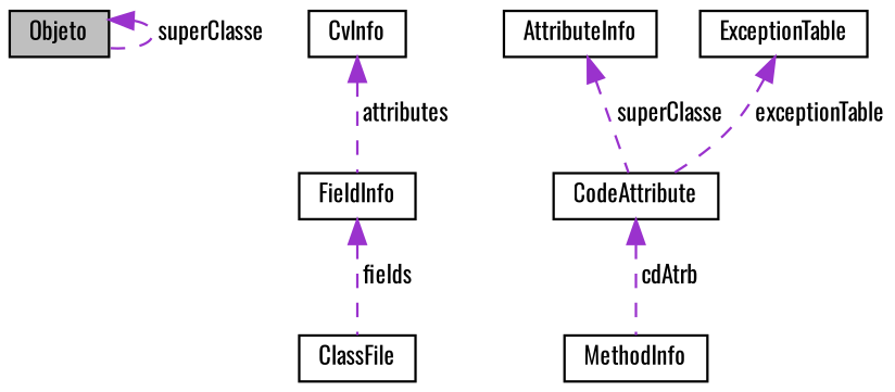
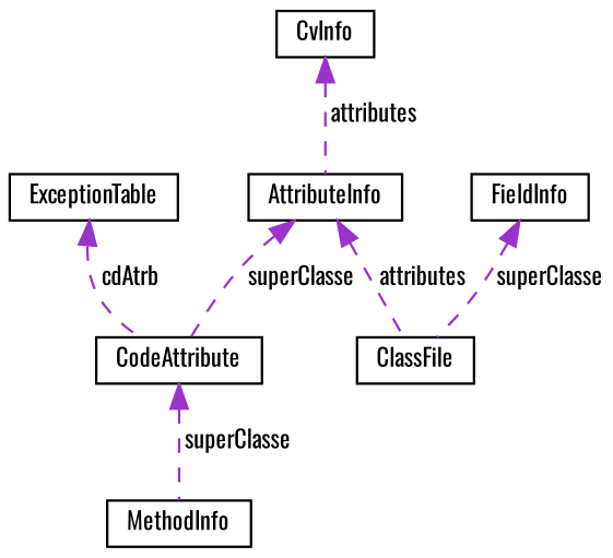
  digraph {
    fontname=Oswald
    node [color=black fillcolor=white fontname=Oswald fontsize=10 shape=record style=filled]
    edge [color=darkorchid3 dir=back fontname=Oswald fontsize=10 labelfontname=Helvetica labelfontsize=10 style=dashed]
-   n1 [fillcolor=grey75 fontcolor=black height=0.2 label=Objeto width=0.4]
    n2 [height=0.2 label=ClassFile width=0.4]
    n3 [height=0.2 label=AttributeInfo width=0.4]
    n4 [height=0.2 label=CodeAttribute width=0.4]
    n5 [height=0.2 label=MethodInfo width=0.4]
    n6 [height=0.2 label=FieldInfo width=0.4]
    n7 [height=0.2 label=CvInfo width=0.4]
    n8 [height=0.2 label=ExceptionTable width=0.4]
-   n1 -> n1 [label=" superClasse"]
+   n3 -> n2 [label=" attributes"]
    n3 -> n4 [label=" superClasse"]
-   n4 -> n5 [label=" cdAtrb"]
-   n6 -> n2 [label=" fields"]
-   n7 -> n6 [label=" attributes"]
-   n8 -> n4 [label=" exceptionTable"]
+   n4 -> n5 [label=" superClasse"]
+   n6 -> n2 [label=" superClasse"]
+   n7 -> n3 [label=" attributes"]
+   n8 -> n4 [label=" cdAtrb"]
  }
